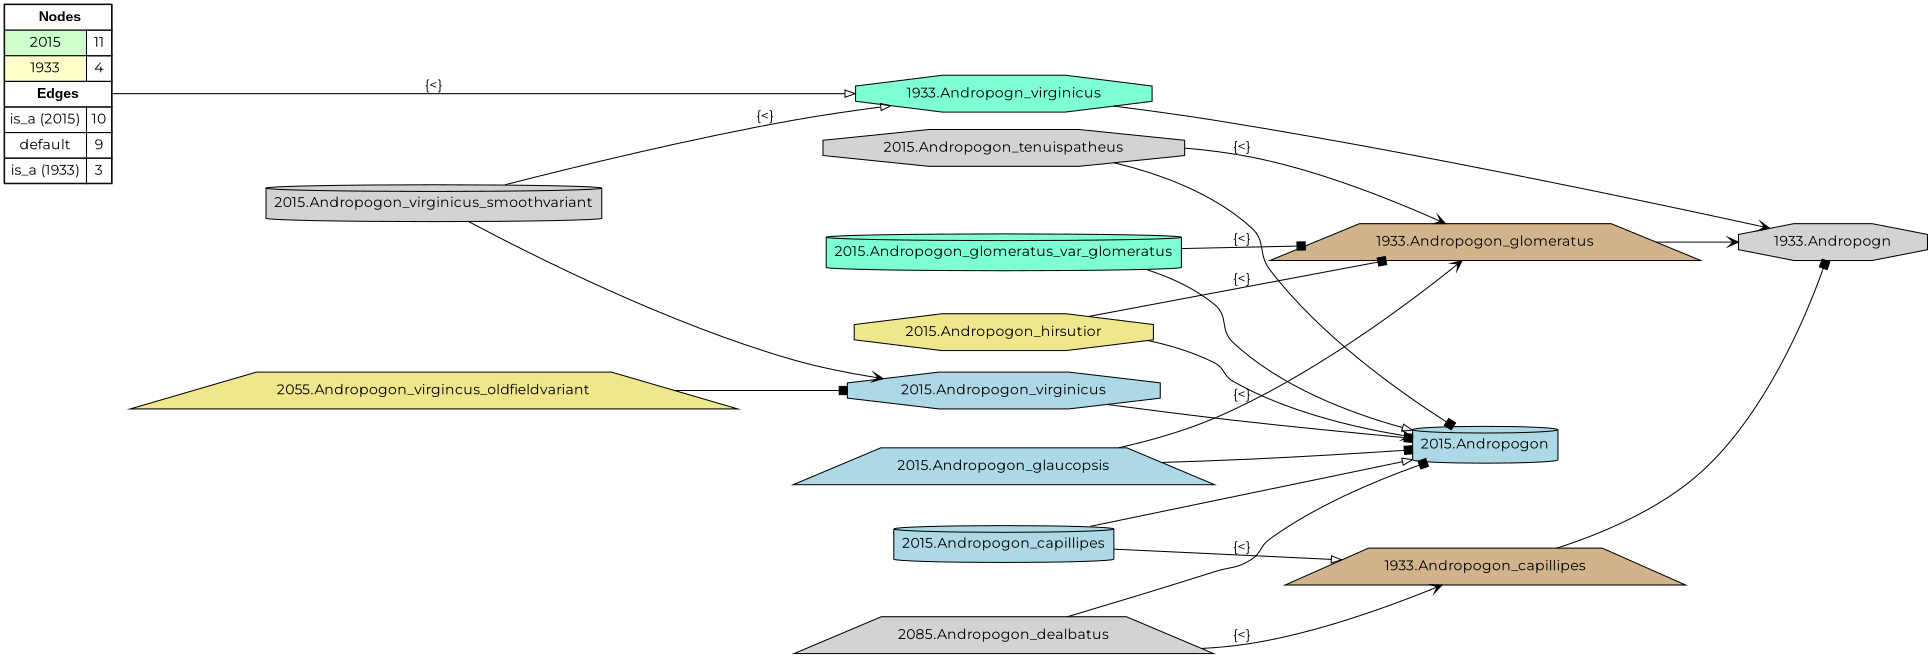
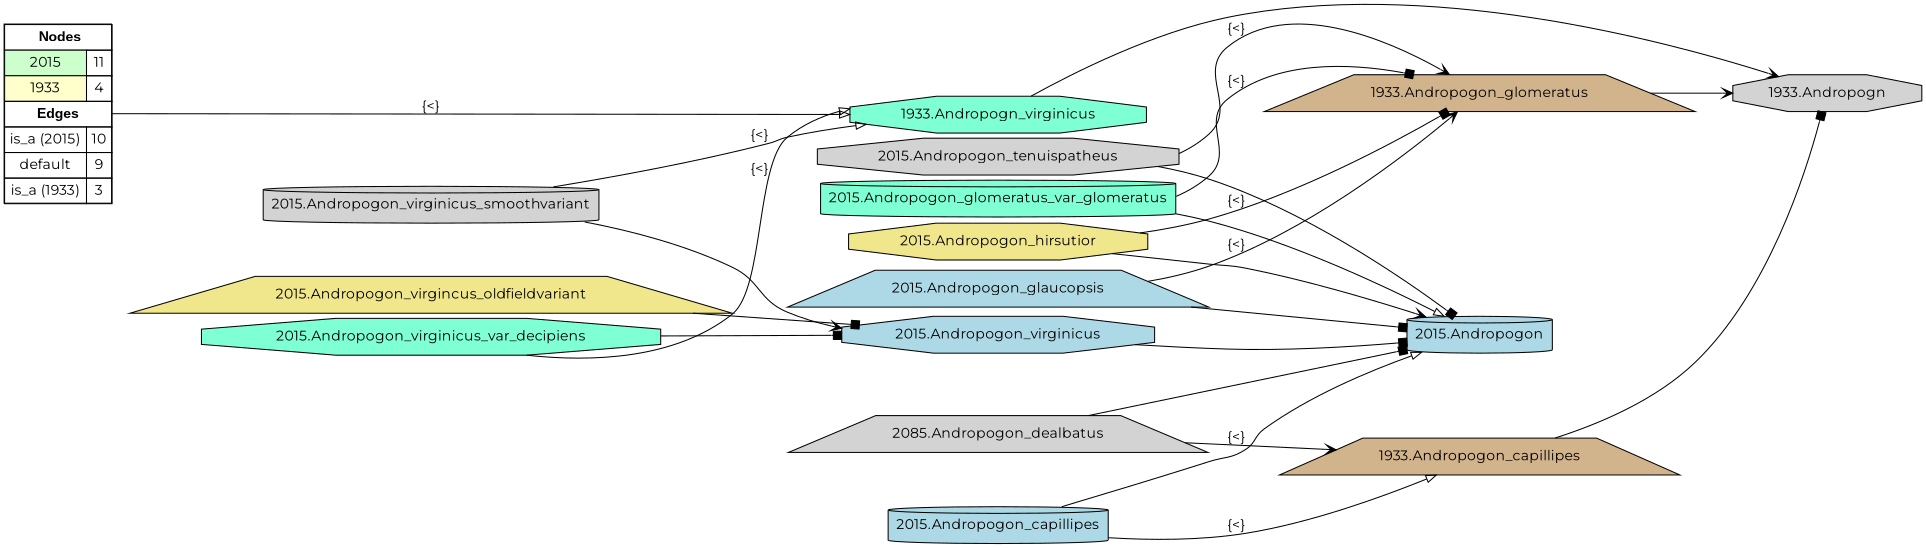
  digraph {
    fontname=Montserrat
    rankdir=LR
    node [fillcolor=lightblue fontname=Montserrat shape=octagon style=filled]
    edge [arrowhead=box color="#000000" constraint=true dir=forward fontname=Montserrat penwidth=1 style=solid]
    n1 [fillcolor=white label=<   <TABLE BORDER="0" CELLBORDER="1" CELLSPACING="0" CELLPADDING="4">  <TR> <TD COLSPAN="2"><font face="Arial Black"> Nodes</font></TD> </TR>  <TR>   <TD bgcolor="#CCFFCC" fontname="helvetica">2015</TD>   <TD>11</TD>   </TR>  <TR>   <TD bgcolor="#FFFFCC" fontname="helvetica">1933</TD>   <TD>4</TD>   </TR>  <TR> <TD COLSPAN="2"><font face = "Arial Black"> Edges </font></TD> </TR>  <TR>   <TD><font color ="#000000">is_a (2015)</font></TD><TD>10</TD> </TR> <TR>   <TD><font color ="#000000">default</font></TD><TD>9</TD> </TR> <TR>   <TD><font color ="#000000">is_a (1933)</font></TD><TD>3</TD> </TR> </TABLE>   > margin=0 shape=box]
    "1933.Andropogn_virginicus" [fillcolor=aquamarine]
    "2015.Andropogon_hirsutior" [fillcolor=khaki]
    "2015.Andropogon" [shape=cylinder]
    "1933.Andropogon_glomeratus" [fillcolor=tan shape=trapezium]
    "1933.Andropogn" [fillcolor=lightgrey]
    "2015.Andropogon_glaucopsis" [shape=trapezium]
    n8 [fillcolor=lightgrey label="2085.Andropogon_dealbatus" shape=trapezium]
    "1933.Andropogon_capillipes" [fillcolor=tan shape=trapezium]
    "2015.Andropogon_capillipes" [shape=cylinder]
+   "2015.Andropogon_virginicus_var_decipiens" [fillcolor=aquamarine]
    "2015.Andropogon_virginicus"
    "2015.Andropogon_tenuispatheus" [fillcolor=lightgrey]
    "2015.Andropogon_virginicus_smoothvariant" [fillcolor=lightgrey shape=cylinder]
    "2015.Andropogon_glomeratus_var_glomeratus" [fillcolor=aquamarine shape=cylinder]
-   "2015.Andropogon_virgincus_oldfieldvariant" [fillcolor=khaki shape=trapezium label="2055.Andropogon_virgincus_oldfieldvariant"]
+   "2015.Andropogon_virgincus_oldfieldvariant" [fillcolor=khaki shape=trapezium]
    subgraph sub_1 {
      rank=source
      n1
    }
    n1 -> "1933.Andropogn_virginicus" [arrowhead=onormal label="{<}"]
    "1933.Andropogn_virginicus" -> "1933.Andropogn" [arrowhead=vee]
    "2015.Andropogon_hirsutior" -> "2015.Andropogon" [arrowhead=vee]
    "2015.Andropogon_hirsutior" -> "1933.Andropogon_glomeratus" [label="{<}"]
    "1933.Andropogon_glomeratus" -> "1933.Andropogn" [arrowhead=vee]
    "2015.Andropogon_glaucopsis" -> "2015.Andropogon"
    "2015.Andropogon_glaucopsis" -> "1933.Andropogon_glomeratus" [arrowhead=vee label="{<}"]
    n8 -> "2015.Andropogon"
    n8 -> "1933.Andropogon_capillipes" [arrowhead=vee label="{<}"]
    "1933.Andropogon_capillipes" -> "1933.Andropogn"
    "2015.Andropogon_capillipes" -> "2015.Andropogon" [arrowhead=onormal]
    "2015.Andropogon_capillipes" -> "1933.Andropogon_capillipes" [arrowhead=onormal label="{<}"]
+   "2015.Andropogon_virginicus_var_decipiens" -> "1933.Andropogn_virginicus" [arrowhead=onormal label="{<}"]
+   "2015.Andropogon_virginicus_var_decipiens" -> "2015.Andropogon_virginicus"
    "2015.Andropogon_virginicus" -> "2015.Andropogon"
    "2015.Andropogon_tenuispatheus" -> "2015.Andropogon"
    "2015.Andropogon_tenuispatheus" -> "1933.Andropogon_glomeratus" [arrowhead=vee label="{<}"]
    "2015.Andropogon_virginicus_smoothvariant" -> "1933.Andropogn_virginicus" [arrowhead=onormal label="{<}"]
    "2015.Andropogon_virginicus_smoothvariant" -> "2015.Andropogon_virginicus" [arrowhead=vee]
    "2015.Andropogon_glomeratus_var_glomeratus" -> "2015.Andropogon" [arrowhead=onormal]
    "2015.Andropogon_glomeratus_var_glomeratus" -> "1933.Andropogon_glomeratus" [label="{<}"]
    "2015.Andropogon_virgincus_oldfieldvariant" -> "2015.Andropogon_virginicus"
  }
